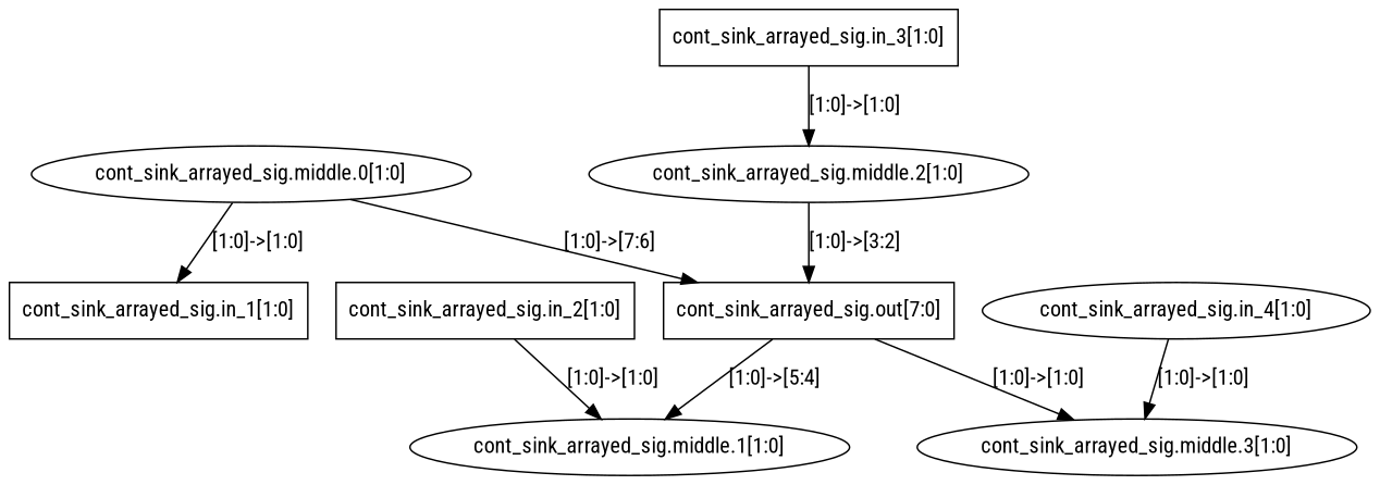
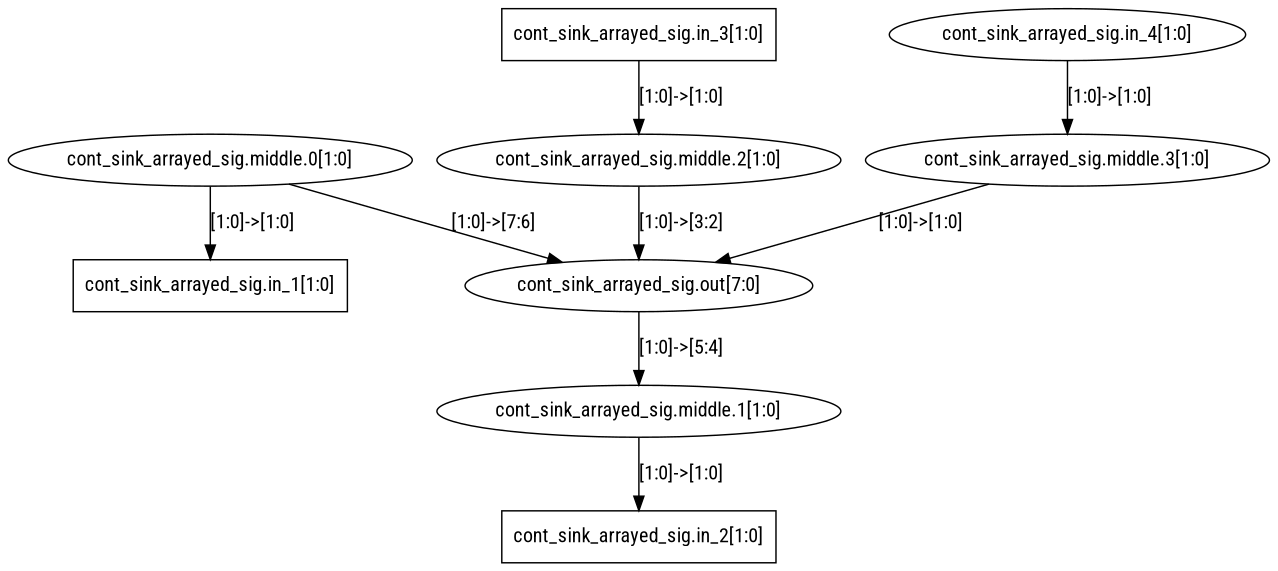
  digraph {
    fontname="Roboto Condensed"
    node [fontname="Roboto Condensed" shape=ellipse]
    edge [fontname="Roboto Condensed"]
    n1 [label="cont_sink_arrayed_sig.in_1[1:0]" shape=rectangle]
    n2 [label="cont_sink_arrayed_sig.middle.0[1:0]"]
-   n3 [label="cont_sink_arrayed_sig.out[7:0]" shape=box]
+   n3 [label="cont_sink_arrayed_sig.out[7:0]"]
    n4 [label="cont_sink_arrayed_sig.middle.1[1:0]"]
    n5 [label="cont_sink_arrayed_sig.in_2[1:0]" shape=rectangle]
    n6 [label="cont_sink_arrayed_sig.in_3[1:0]" shape=rectangle]
    n7 [label="cont_sink_arrayed_sig.middle.2[1:0]"]
    n8 [label="cont_sink_arrayed_sig.in_4[1:0]"]
    n9 [label="cont_sink_arrayed_sig.middle.3[1:0]"]
    n2 -> n1 [label="[1:0]->[1:0]"]
    n2 -> n3 [label="[1:0]->[7:6]"]
    n3 -> n4 [label="[1:0]->[5:4]"]
-   n5 -> n4 [label="[1:0]->[1:0]"]
+   n4 -> n5 [label="[1:0]->[1:0]"]
    n6 -> n7 [label="[1:0]->[1:0]"]
    n7 -> n3 [label="[1:0]->[3:2]"]
    n8 -> n9 [label="[1:0]->[1:0]"]
-   n3 -> n9 [label="[1:0]->[1:0]"]
+   n9 -> n3 [label="[1:0]->[1:0]"]
  }
